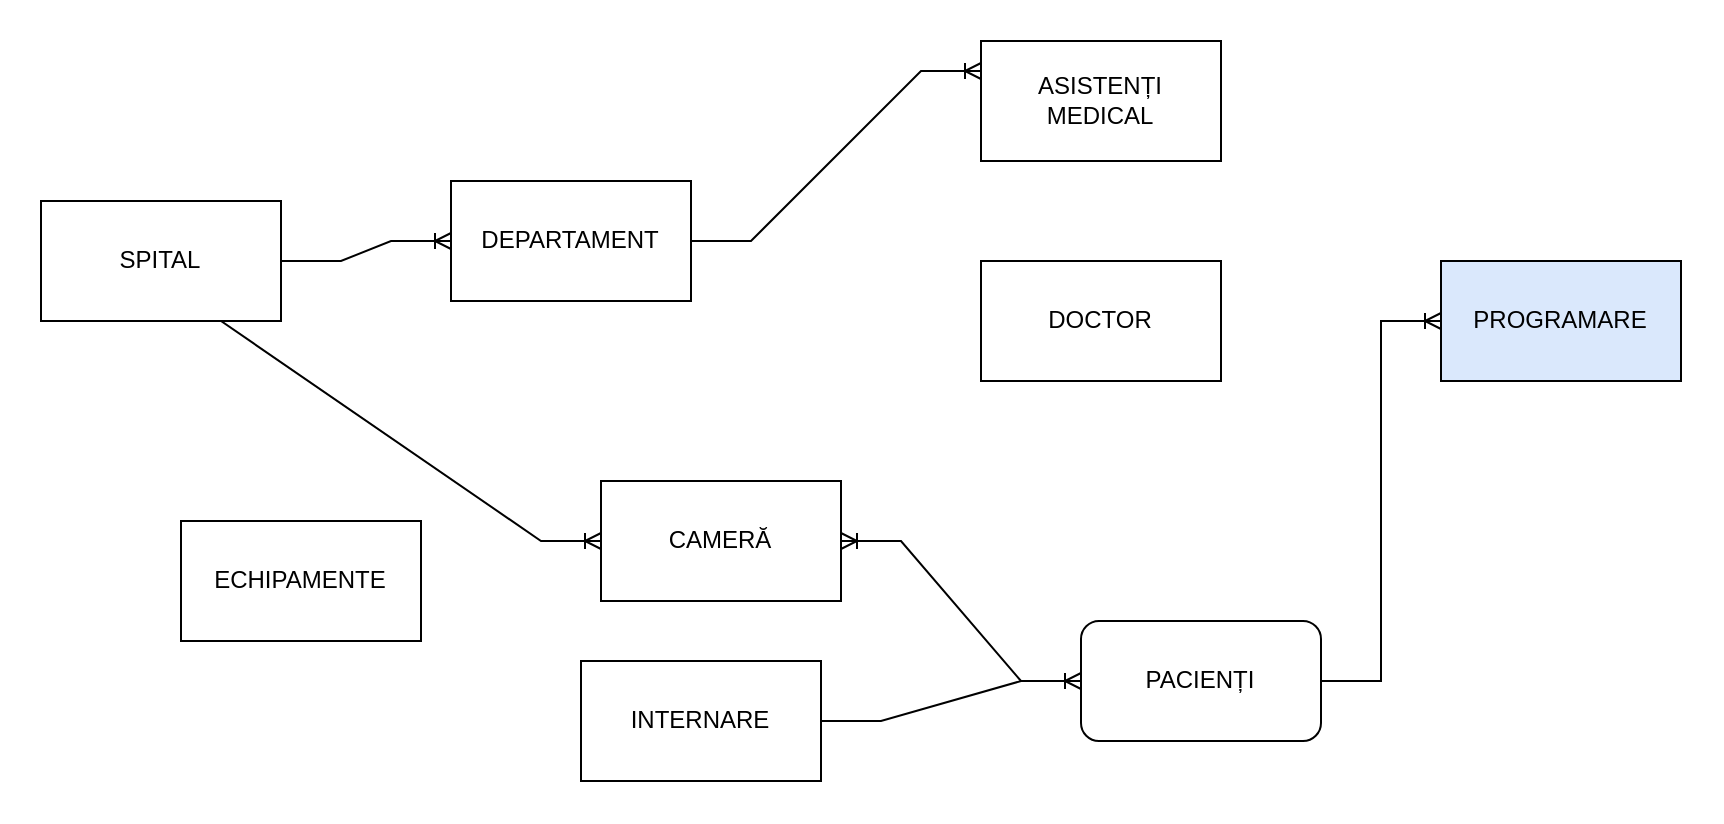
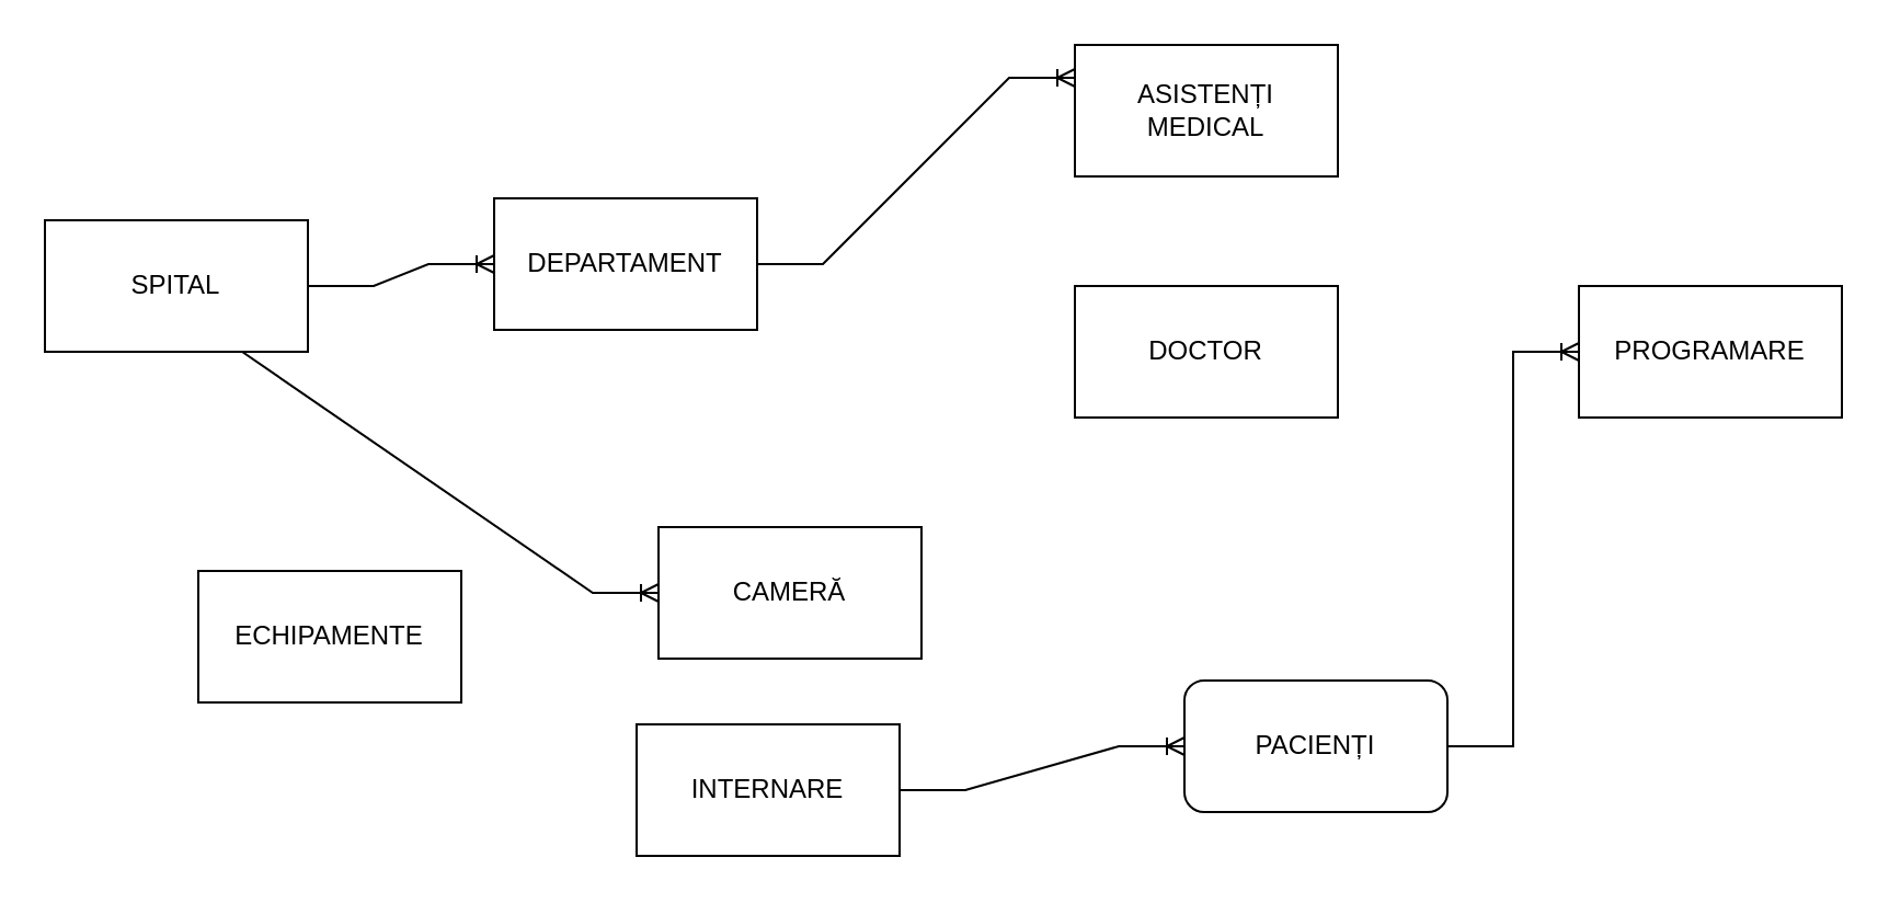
  <mxCell id="0" />
  <mxCell id="1" parent="0" />
  <mxCell id="2" value="SPITAL" style="rounded=0;whiteSpace=wrap;html=1;" parent="1" vertex="1"><mxGeometry y="100" width="120" height="60" as="geometry" x="20" /></mxCell>
  <mxCell id="3" value="DOCTOR" style="rounded=0;whiteSpace=wrap;html=1;" parent="1" vertex="1"><mxGeometry x="490" y="130" width="120" height="60" as="geometry" /></mxCell>
  <mxCell id="4" value="PACIENȚI" style="whiteSpace=wrap;html=1;rounded=1;" parent="1" vertex="1"><mxGeometry x="540" y="310" width="120" height="60" as="geometry" /></mxCell>
  <mxCell id="5" value="CAMERĂ" style="rounded=0;whiteSpace=wrap;html=1;" parent="1" vertex="1"><mxGeometry x="300" y="240" width="120" height="60" as="geometry" /></mxCell>
  <mxCell id="6" value="INTERNARE" style="rounded=0;whiteSpace=wrap;html=1;" parent="1" vertex="1"><mxGeometry x="290" y="330" width="120" height="60" as="geometry" /></mxCell>
- <mxCell id="7" value="PROGRAMARE" style="rounded=0;whiteSpace=wrap;html=1;fillColor=#dae8fc;" parent="1" vertex="1"><mxGeometry x="720" y="130" width="120" height="60" as="geometry" /></mxCell>
+ <mxCell id="7" value="PROGRAMARE" style="rounded=0;whiteSpace=wrap;html=1;" parent="1" vertex="1"><mxGeometry x="720" y="130" width="120" height="60" as="geometry" /></mxCell>
  <mxCell id="8" value="" style="edgeStyle=entityRelationEdgeStyle;fontSize=12;html=1;endArrow=ERoneToMany;rounded=0;exitX=1;exitY=0.5;exitDx=0;exitDy=0;entryX=0;entryY=0.5;entryDx=0;entryDy=0;" parent="1" source="4" target="7" edge="1"><mxGeometry width="100" height="100" relative="1" as="geometry"><mxPoint x="940" y="250" as="sourcePoint" /><mxPoint x="890" y="160" as="targetPoint" /></mxGeometry></mxCell>
  <mxCell id="9" value="" style="edgeStyle=entityRelationEdgeStyle;fontSize=12;html=1;endArrow=ERoneToMany;rounded=0;exitX=1;exitY=0.5;exitDx=0;exitDy=0;entryX=0;entryY=0.5;entryDx=0;entryDy=0;" parent="1" source="6" target="4" edge="1"><mxGeometry width="100" height="100" relative="1" as="geometry"><mxPoint x="450" y="280" as="sourcePoint" /><mxPoint x="320" y="330" as="targetPoint" /></mxGeometry></mxCell>
- <mxCell id="10" value="" style="edgeStyle=entityRelationEdgeStyle;fontSize=12;html=1;endArrow=ERoneToMany;rounded=0;entryX=1;entryY=0.5;entryDx=0;entryDy=0;exitX=0;exitY=0.5;exitDx=0;exitDy=0;" parent="1" source="4" target="5" edge="1"><mxGeometry width="100" height="100" relative="1" as="geometry"><mxPoint x="550" y="340" as="sourcePoint" /><mxPoint x="610" y="400" as="targetPoint" /></mxGeometry></mxCell>
  <mxCell id="11" value="DEPARTAMENT" style="rounded=0;whiteSpace=wrap;html=1;" vertex="1" parent="1"><mxGeometry x="225" y="90" width="120" height="60" as="geometry" /></mxCell>
  <mxCell id="12" value="" style="edgeStyle=entityRelationEdgeStyle;fontSize=12;html=1;endArrow=ERoneToMany;rounded=0;exitX=1;exitY=0.5;exitDx=0;exitDy=0;" edge="1" parent="1" source="2" target="11"><mxGeometry width="100" height="100" relative="1" as="geometry"><mxPoint x="330" y="200" as="sourcePoint" /><mxPoint x="430" y="100" as="targetPoint" /></mxGeometry></mxCell>
  <mxCell id="13" value="ECHIPAMENTE" style="rounded=0;whiteSpace=wrap;html=1;" vertex="1" parent="1"><mxGeometry x="90" y="260" width="120" height="60" as="geometry" /></mxCell>
  <mxCell id="14" value="" style="edgeStyle=entityRelationEdgeStyle;fontSize=12;html=1;endArrow=ERoneToMany;rounded=0;exitX=0.5;exitY=1;exitDx=0;exitDy=0;" edge="1" parent="1" source="2" target="5"><mxGeometry width="100" height="100" relative="1" as="geometry"><mxPoint x="120" y="280" as="sourcePoint" /><mxPoint x="220" y="180" as="targetPoint" /></mxGeometry></mxCell>
  <mxCell id="15" value="ASISTENȚI MEDICAL" style="rounded=0;whiteSpace=wrap;html=1;" vertex="1" parent="1"><mxGeometry x="490" width="120" height="60" as="geometry" y="20" /></mxCell>
  <mxCell id="16" value="" style="edgeStyle=entityRelationEdgeStyle;fontSize=12;html=1;endArrow=ERoneToMany;rounded=0;entryX=0;entryY=0.25;entryDx=0;entryDy=0;exitX=1;exitY=0.5;exitDx=0;exitDy=0;" edge="1" parent="1" source="11" target="15"><mxGeometry width="100" height="100" relative="1" as="geometry"><mxPoint x="355" y="130" as="sourcePoint" /><mxPoint x="470" y="140" as="targetPoint" /></mxGeometry></mxCell>
